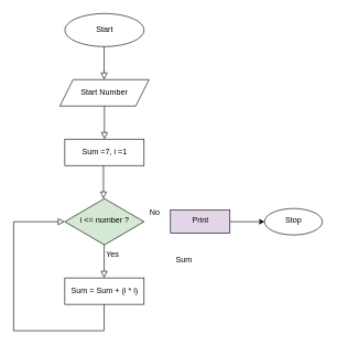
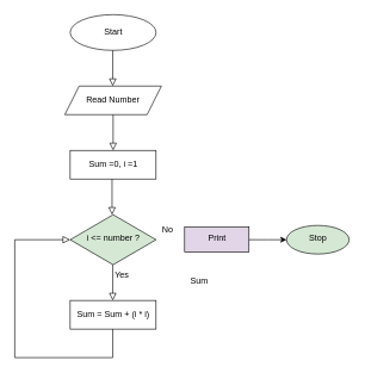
  <mxCell id="0" />
  <mxCell id="1" parent="0" />
  <mxCell id="2" value="Start" style="ellipse;whiteSpace=wrap;html=1;" vertex="1" parent="1"><mxGeometry x="97.5" y="20" width="120" height="50" as="geometry" /></mxCell>
  <mxCell id="3" value="" style="rounded=0;html=1;jettySize=auto;orthogonalLoop=1;fontSize=11;endArrow=block;endFill=0;endSize=8;strokeWidth=1;shadow=0;labelBackgroundColor=none;edgeStyle=orthogonalEdgeStyle;" edge="1" parent="1"><mxGeometry relative="1" as="geometry"><mxPoint x="157" y="70" as="sourcePoint" /><mxPoint x="157" y="120" as="targetPoint" /></mxGeometry></mxCell>
- <mxCell id="4" value="Start Number" style="shape=parallelogram;perimeter=parallelogramPerimeter;whiteSpace=wrap;html=1;fixedSize=1;" vertex="1" parent="1"><mxGeometry x="90" y="120" width="135" height="40" as="geometry" /></mxCell>
+ <mxCell id="4" value="Read Number" style="shape=parallelogram;perimeter=parallelogramPerimeter;whiteSpace=wrap;html=1;fixedSize=1;" vertex="1" parent="1"><mxGeometry x="90" y="120" width="135" height="40" as="geometry" /></mxCell>
  <mxCell id="5" value="" style="rounded=0;html=1;jettySize=auto;orthogonalLoop=1;fontSize=11;endArrow=block;endFill=0;endSize=8;strokeWidth=1;shadow=0;labelBackgroundColor=none;edgeStyle=orthogonalEdgeStyle;" edge="1" parent="1"><mxGeometry relative="1" as="geometry"><mxPoint x="157.5" y="160" as="sourcePoint" /><mxPoint x="157.5" y="210" as="targetPoint" /></mxGeometry></mxCell>
- <mxCell id="6" value="Sum =7, i =1" style="rounded=0;whiteSpace=wrap;html=1;" vertex="1" parent="1"><mxGeometry x="97.5" y="210" width="120" height="40" as="geometry" /></mxCell>
+ <mxCell id="6" value="Sum =0, i =1" style="rounded=0;whiteSpace=wrap;html=1;" vertex="1" parent="1"><mxGeometry x="97.5" y="210" width="120" height="40" as="geometry" /></mxCell>
  <mxCell id="7" value="" style="rounded=0;html=1;jettySize=auto;orthogonalLoop=1;fontSize=11;endArrow=block;endFill=0;endSize=8;strokeWidth=1;shadow=0;labelBackgroundColor=none;edgeStyle=orthogonalEdgeStyle;" edge="1" parent="1"><mxGeometry relative="1" as="geometry"><mxPoint x="156" y="250" as="sourcePoint" /><mxPoint x="156" y="300" as="targetPoint" /></mxGeometry></mxCell>
  <mxCell id="8" value="i &amp;lt;= number ?" style="rhombus;whiteSpace=wrap;html=1;shadow=0;fontFamily=Helvetica;fontSize=12;align=center;strokeWidth=1;spacing=6;spacingTop=-4;fillColor=#d5e8d4;" vertex="1" parent="1"><mxGeometry x="97.5" y="300" width="120" height="70" as="geometry" /></mxCell>
  <mxCell id="9" value="" style="rounded=0;html=1;jettySize=auto;orthogonalLoop=1;fontSize=11;endArrow=block;endFill=0;endSize=8;strokeWidth=1;shadow=0;labelBackgroundColor=none;edgeStyle=orthogonalEdgeStyle;" edge="1" parent="1"><mxGeometry relative="1" as="geometry"><mxPoint x="157" y="370" as="sourcePoint" /><mxPoint x="157" y="420" as="targetPoint" /></mxGeometry></mxCell>
  <mxCell id="10" value="Sum = Sum + (i * i)" style="rounded=0;whiteSpace=wrap;html=1;" vertex="1" parent="1"><mxGeometry x="97.5" y="420" width="120" height="40" as="geometry" /></mxCell>
  <mxCell id="11" value="" style="edgeStyle=orthogonalEdgeStyle;rounded=0;orthogonalLoop=1;jettySize=auto;html=1;" edge="1" parent="1" source="12"><mxGeometry relative="1" as="geometry"><mxPoint x="400" y="335" as="targetPoint" /></mxGeometry></mxCell>
  <mxCell id="12" value="Print" style="whiteSpace=wrap;html=1;shadow=0;strokeWidth=1;spacing=6;spacingTop=-4;fillColor=#e1d5e7;" vertex="1" parent="1"><mxGeometry x="257.5" y="317.5" width="90" height="35" as="geometry" /></mxCell>
  <mxCell id="13" value="Sum" style="text;html=1;strokeColor=none;fillColor=none;align=center;verticalAlign=middle;whiteSpace=wrap;rounded=0;" vertex="1" parent="1"><mxGeometry x="247.5" y="377.5" width="60" height="30" as="geometry" /></mxCell>
- <mxCell id="14" value="Stop" style="ellipse;whiteSpace=wrap;html=1;shadow=0;strokeWidth=1;spacing=6;spacingTop=-4;" vertex="1" parent="1"><mxGeometry x="400" y="315" width="87.5" height="40" as="geometry" /></mxCell>
+ <mxCell id="14" value="Stop" style="ellipse;whiteSpace=wrap;html=1;shadow=0;strokeWidth=1;spacing=6;spacingTop=-4;fillColor=#d5e8d4;" vertex="1" parent="1"><mxGeometry x="400" y="315" width="87.5" height="40" as="geometry" /></mxCell>
  <mxCell id="15" value="Yes" style="text;html=1;strokeColor=none;fillColor=none;align=center;verticalAlign=middle;whiteSpace=wrap;rounded=0;" vertex="1" parent="1"><mxGeometry x="140" y="370" width="60" height="30" as="geometry" /></mxCell>
  <mxCell id="16" value="No" style="text;html=1;strokeColor=none;fillColor=none;align=center;verticalAlign=middle;whiteSpace=wrap;rounded=0;" vertex="1" parent="1"><mxGeometry x="204" y="307" width="60" height="30" as="geometry" /></mxCell>
  <mxCell id="17" value="" style="rounded=0;html=1;jettySize=auto;orthogonalLoop=1;fontSize=11;endArrow=block;endFill=0;endSize=8;strokeWidth=1;shadow=0;labelBackgroundColor=none;edgeStyle=orthogonalEdgeStyle;entryX=0;entryY=0.5;entryDx=0;entryDy=0;" edge="1" parent="1" target="8"><mxGeometry relative="1" as="geometry"><mxPoint x="157" y="460" as="sourcePoint" /><mxPoint x="20" y="340" as="targetPoint" /><Array as="points"><mxPoint x="157" y="500" /><mxPoint x="20" y="500" /><mxPoint x="20" y="335" /></Array></mxGeometry></mxCell>
